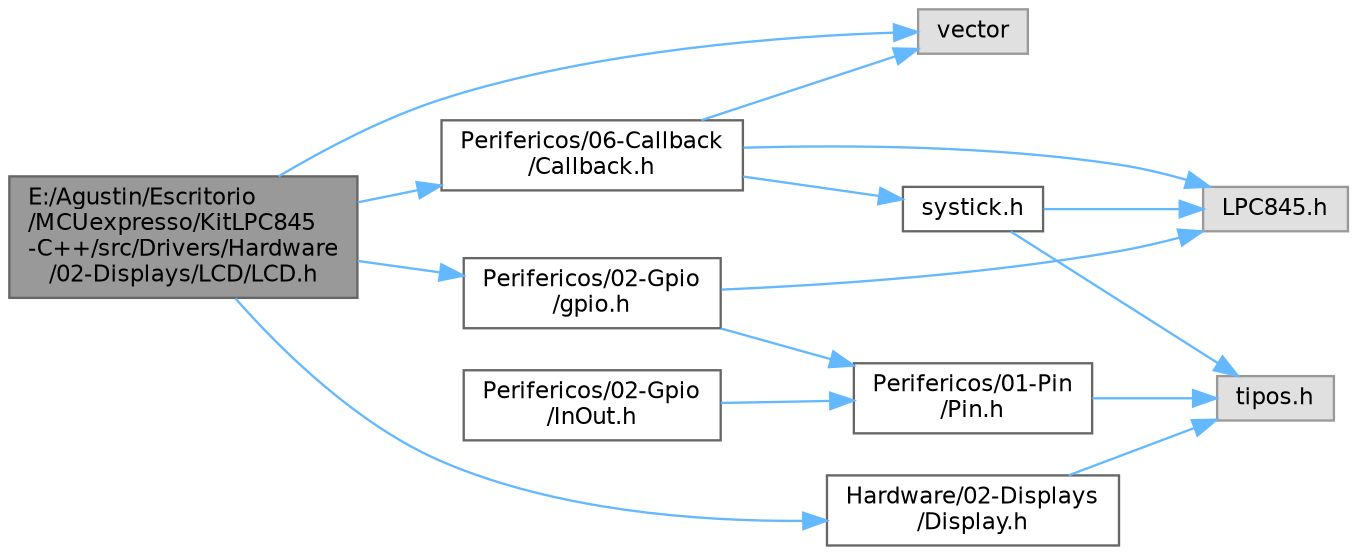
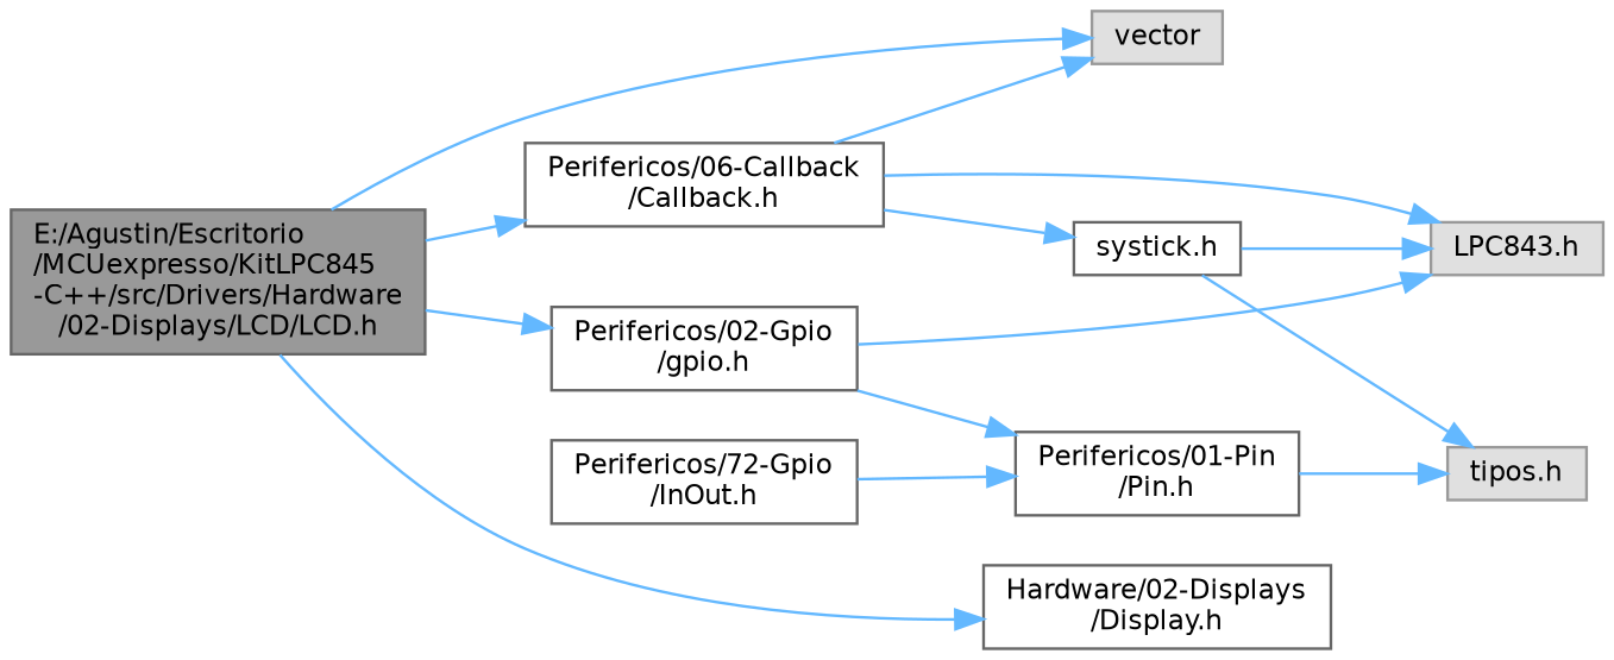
  digraph {
    rankdir=LR
    node [color=grey40 fillcolor=white fontname=Helvetica fontsize=10 shape=box style=filled]
    edge [color=steelblue1 fontname=Helvetica fontsize=10 labelfontname=Helvetica labelfontsize=10 style=solid]
    n1 [color=gray40 fillcolor=grey60 fontcolor=black height=0.2 label="E:/Agustin/Escritorio\l/MCUexpresso/KitLPC845\l-C++/src/Drivers/Hardware\l/02-Displays/LCD/LCD.h" width=0.4]
    n2 [height=0.2 label="Hardware/02-Displays\l/Display.h" width=0.4]
    n3 [height=0.2 label="Perifericos/02-Gpio\l/gpio.h" width=0.4]
    n4 [height=0.2 label="Perifericos/06-Callback\l/Callback.h" width=0.4]
    n5 [color=grey60 fillcolor="#E0E0E0" height=0.2 label=vector width=0.4]
    n6 [color=grey60 fillcolor="#E0E0E0" height=0.2 label="tipos.h" width=0.4]
-   n7 [color=grey60 fillcolor="#E0E0E0" height=0.2 label="LPC845.h" width=0.4]
+   n7 [color=grey60 fillcolor="#E0E0E0" height=0.2 label="LPC843.h" width=0.4]
    n8 [height=0.2 label="Perifericos/01-Pin\l/Pin.h" width=0.4]
    n9 [height=0.2 label="systick.h" width=0.4]
-   n10 [height=0.2 label="Perifericos/02-Gpio\l/InOut.h" width=0.4]
+   n10 [height=0.2 label="Perifericos/72-Gpio\l/InOut.h" width=0.4]
    n1 -> n2
    n1 -> n3
    n1 -> n4
    n1 -> n5
-   n2 -> n6
    n3 -> n7
    n3 -> n8
    n4 -> n5
    n4 -> n7
    n4 -> n9
    n8 -> n6
    n9 -> n6
    n9 -> n7
    n10 -> n8
  }
